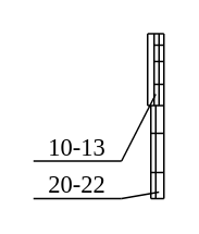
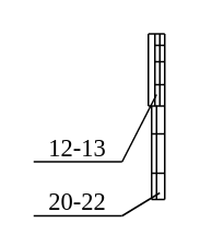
  <mxCell id="0" />
  <mxCell id="1" parent="0" />
  <mxCell id="2" value="" style="endArrow=none;html=1;" parent="1" edge="1"><mxGeometry width="50" height="50" relative="1" as="geometry"><mxPoint x="100" y="121" as="sourcePoint" /><mxPoint x="100" y="20" as="targetPoint" /></mxGeometry></mxCell>
  <mxCell id="3" value="" style="endArrow=none;html=1;" parent="1" edge="1"><mxGeometry width="50" height="50" relative="1" as="geometry"><mxPoint x="92" y="121" as="sourcePoint" /><mxPoint x="100" y="121" as="targetPoint" /></mxGeometry></mxCell>
- <mxCell id="4" value="&lt;font style=&quot;font-size: 15px;&quot;&gt;10-13&lt;/font&gt;" style="text;html=1;strokeColor=none;fillColor=none;align=center;verticalAlign=middle;whiteSpace=wrap;rounded=0;fontSize=15;fontFamily=Verdana;" parent="1" vertex="1"><mxGeometry x="20" y="80" width="54" height="18" as="geometry" /></mxCell>
+ <mxCell id="4" value="&lt;font style=&quot;font-size: 15px;&quot;&gt;12-13&lt;/font&gt;" style="text;html=1;strokeColor=none;fillColor=none;align=center;verticalAlign=middle;whiteSpace=wrap;rounded=0;fontSize=15;fontFamily=Verdana;" parent="1" vertex="1"><mxGeometry x="20" y="80" width="54" height="18" as="geometry" /></mxCell>
  <mxCell id="5" value="" style="endArrow=none;html=1;" parent="1" edge="1"><mxGeometry width="50" height="50" relative="1" as="geometry"><mxPoint x="97" y="64" as="sourcePoint" /><mxPoint x="97" y="20" as="targetPoint" /></mxGeometry></mxCell>
  <mxCell id="6" value="" style="endArrow=none;html=1;" parent="1" edge="1"><mxGeometry width="50" height="50" relative="1" as="geometry"><mxPoint x="94" y="64" as="sourcePoint" /><mxPoint x="94" y="20" as="targetPoint" /></mxGeometry></mxCell>
  <mxCell id="7" value="" style="endArrow=none;html=1;" parent="1" edge="1"><mxGeometry width="50" height="50" relative="1" as="geometry"><mxPoint x="90" y="64" as="sourcePoint" /><mxPoint x="90" y="20" as="targetPoint" /></mxGeometry></mxCell>
  <mxCell id="8" value="" style="endArrow=none;html=1;" parent="1" edge="1"><mxGeometry width="50" height="50" relative="1" as="geometry"><mxPoint x="95" y="121" as="sourcePoint" /><mxPoint x="95" y="63.785" as="targetPoint" /></mxGeometry></mxCell>
  <mxCell id="9" value="" style="endArrow=none;html=1;" parent="1" edge="1"><mxGeometry width="50" height="50" relative="1" as="geometry"><mxPoint x="92" y="121" as="sourcePoint" /><mxPoint x="92" y="64" as="targetPoint" /></mxGeometry></mxCell>
  <mxCell id="10" value="" style="endArrow=none;html=1;" parent="1" edge="1"><mxGeometry width="50" height="50" relative="1" as="geometry"><mxPoint x="100" y="105" as="sourcePoint" /><mxPoint x="92" y="105" as="targetPoint" /></mxGeometry></mxCell>
  <mxCell id="11" value="" style="endArrow=none;html=1;" parent="1" edge="1"><mxGeometry width="50" height="50" relative="1" as="geometry"><mxPoint x="100" y="81" as="sourcePoint" /><mxPoint x="92" y="81" as="targetPoint" /></mxGeometry></mxCell>
  <mxCell id="12" value="" style="endArrow=none;html=1;" parent="1" edge="1"><mxGeometry width="50" height="50" relative="1" as="geometry"><mxPoint x="100" y="64" as="sourcePoint" /><mxPoint x="90" y="64" as="targetPoint" /><Array as="points"><mxPoint x="96" y="64" /></Array></mxGeometry></mxCell>
  <mxCell id="13" value="" style="endArrow=none;html=1;" parent="1" edge="1"><mxGeometry width="50" height="50" relative="1" as="geometry"><mxPoint x="100" y="51" as="sourcePoint" /><mxPoint x="94" y="51" as="targetPoint" /></mxGeometry></mxCell>
  <mxCell id="14" value="" style="endArrow=none;html=1;" parent="1" edge="1"><mxGeometry width="50" height="50" relative="1" as="geometry"><mxPoint x="100" y="37" as="sourcePoint" /><mxPoint x="94" y="37" as="targetPoint" /></mxGeometry></mxCell>
  <mxCell id="15" value="" style="endArrow=none;html=1;" parent="1" edge="1"><mxGeometry width="50" height="50" relative="1" as="geometry"><mxPoint x="100" y="27" as="sourcePoint" /><mxPoint x="94" y="27" as="targetPoint" /></mxGeometry></mxCell>
  <mxCell id="16" value="" style="endArrow=none;html=1;" parent="1" edge="1"><mxGeometry width="50" height="50" relative="1" as="geometry"><mxPoint x="100" y="20" as="sourcePoint" /><mxPoint x="90" y="20" as="targetPoint" /></mxGeometry></mxCell>
  <mxCell id="17" value="" style="endArrow=none;html=1;fontFamily=Verdana;entryX=1;entryY=1;entryDx=0;entryDy=0;exitX=0;exitY=1;exitDx=0;exitDy=0;" parent="1" source="4" target="4" edge="1"><mxGeometry width="50" height="50" relative="1" as="geometry"><mxPoint x="133" y="131" as="sourcePoint" /><mxPoint x="183" y="81" as="targetPoint" /></mxGeometry></mxCell>
  <mxCell id="18" value="" style="endArrow=none;html=1;fontFamily=Verdana;entryX=1;entryY=1;entryDx=0;entryDy=0;" parent="1" target="4" edge="1"><mxGeometry width="50" height="50" relative="1" as="geometry"><mxPoint x="95" y="57" as="sourcePoint" /><mxPoint x="209" y="39" as="targetPoint" /></mxGeometry></mxCell>
- <mxCell id="19" value="&lt;font style=&quot;font-size: 15px;&quot;&gt;20-22&lt;/font&gt;" style="text;html=1;strokeColor=none;fillColor=none;align=center;verticalAlign=middle;whiteSpace=wrap;rounded=0;fontSize=15;fontFamily=Verdana;" parent="1" vertex="1"><mxGeometry x="20" y="103" width="54" height="18" as="geometry" /></mxCell>
+ <mxCell id="19" value="&lt;font style=&quot;font-size: 15px;&quot;&gt;20-22&lt;/font&gt;" style="text;html=1;strokeColor=none;fillColor=none;align=center;verticalAlign=middle;whiteSpace=wrap;rounded=0;fontSize=15;fontFamily=Verdana;" parent="1" vertex="1"><mxGeometry x="20" y="113" width="54" height="18" as="geometry" /></mxCell>
  <mxCell id="20" value="" style="endArrow=none;html=1;fontFamily=Verdana;entryX=1;entryY=1;entryDx=0;entryDy=0;exitX=0;exitY=1;exitDx=0;exitDy=0;" parent="1" source="19" target="19" edge="1"><mxGeometry width="50" height="50" relative="1" as="geometry"><mxPoint x="139" y="146" as="sourcePoint" /><mxPoint x="189" y="96" as="targetPoint" /></mxGeometry></mxCell>
  <mxCell id="21" value="" style="endArrow=none;html=1;fontFamily=Verdana;entryX=1;entryY=1;entryDx=0;entryDy=0;" parent="1" target="19" edge="1"><mxGeometry width="50" height="50" relative="1" as="geometry"><mxPoint x="97" y="117" as="sourcePoint" /><mxPoint x="229" y="75" as="targetPoint" /></mxGeometry></mxCell>
